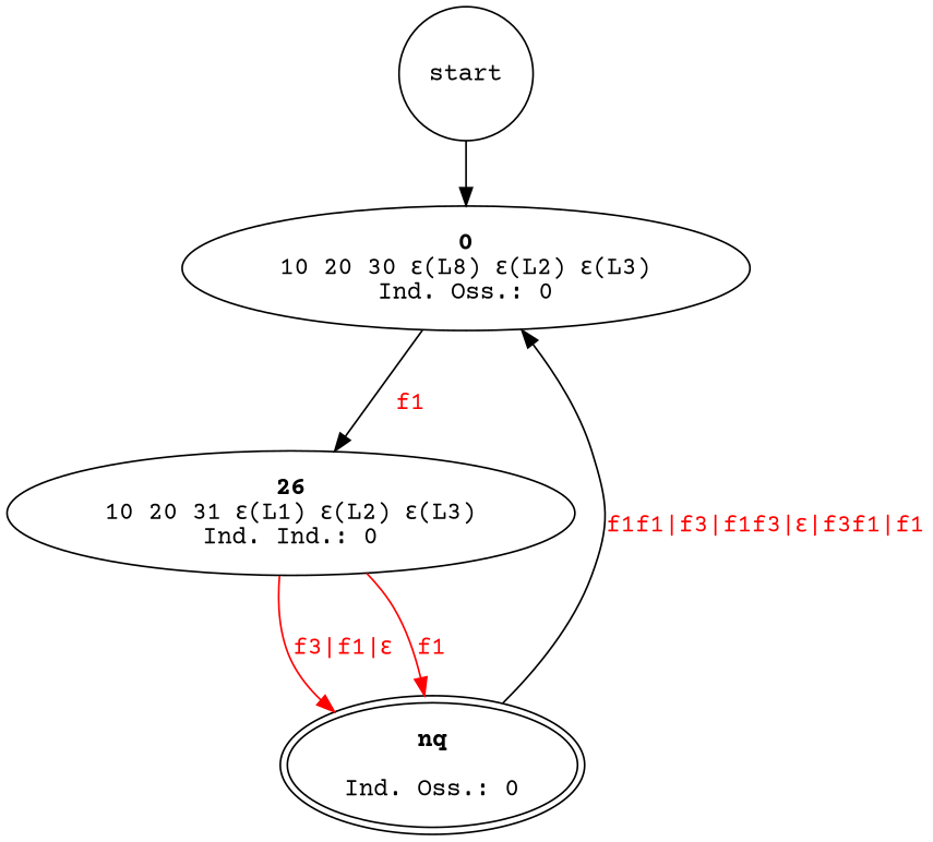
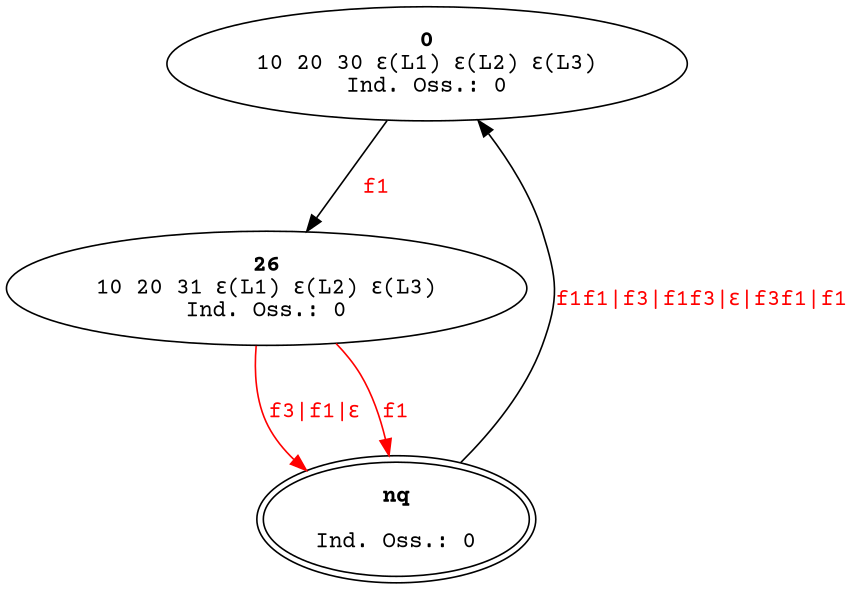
  digraph {
    fontname="Courier Prime"
    node [fontname="Courier Prime"]
    edge [fontname="Courier Prime"]
-   start [shape=circle]
-   n2 [label=<<b>0</b><br/>10 20 30 ε(L8) ε(L2) ε(L3)<br/>Ind. Oss.: 0>]
-   n3 [label=<<b>26</b><br/>10 20 31 ε(L1) ε(L2) ε(L3)<br/>Ind. Ind.: 0>]
+   n2 [label=<<b>0</b><br/>10 20 30 ε(L1) ε(L2) ε(L3)<br/>Ind. Oss.: 0>]
+   n3 [label=<<b>26</b><br/>10 20 31 ε(L1) ε(L2) ε(L3)<br/>Ind. Oss.: 0>]
    n4 [label=<<b>nq</b><br/> <br/>Ind. Oss.: 0> peripheries=2]
-   start -> n2
    n2 -> n3 [label=<<br/><font color="red">f1</font>>]
    n3 -> n4 [color=red label=<<br/><font color="red">f3|f1|ε</font>>]
    n3 -> n4 [color=red label=<<br/><font color="red">f1</font>>]
    n4 -> n2 [label=<<br/><font color="red">f1f1|f3|f1f3|ε|f3f1|f1</font>>]
  }
